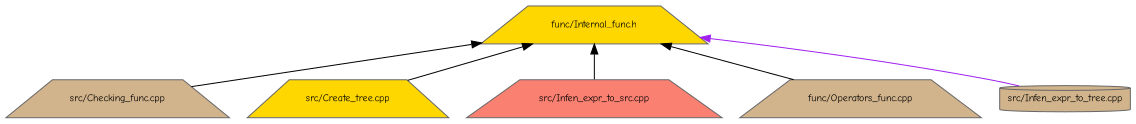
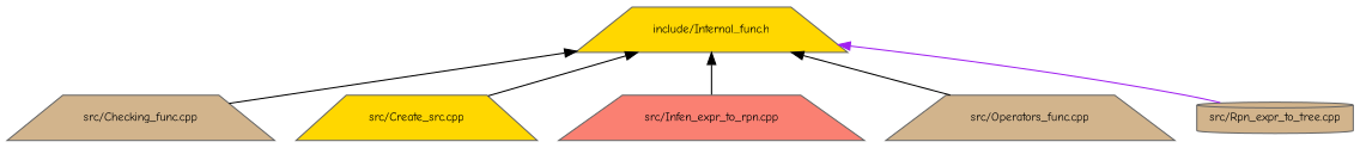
  digraph {
    fontname="Comic Neue"
    node [color=grey40 fillcolor=tan fontname="Comic Neue" fontsize=10 shape=trapezium style=filled]
    edge [color=black dir=back fontname="Comic Neue" fontsize=10 labelfontname=Helvetica labelfontsize=10 style=solid]
-   n1 [color=gray40 fillcolor=gold fontcolor=black height=0.2 label="func/Internal_func.h" width=0.4]
+   n1 [color=gray40 fillcolor=gold fontcolor=black height=0.2 label="include/Internal_func.h" width=0.4]
    n2 [height=0.2 label="src/Checking_func.cpp" width=0.4]
-   n3 [fillcolor=gold height=0.2 label="src/Create_tree.cpp" width=0.4]
-   n4 [fillcolor=salmon height=0.2 label="src/Infen_expr_to_src.cpp" width=0.4]
-   n5 [height=0.2 label="func/Operators_func.cpp" width=0.4]
-   n6 [height=0.2 label="src/Infen_expr_to_tree.cpp" shape=cylinder width=0.4]
+   n3 [fillcolor=gold height=0.2 label="src/Create_src.cpp" width=0.4]
+   n4 [fillcolor=salmon height=0.2 label="src/Infen_expr_to_rpn.cpp" width=0.4]
+   n5 [height=0.2 label="src/Operators_func.cpp" width=0.4]
+   n6 [height=0.2 label="src/Rpn_expr_to_tree.cpp" shape=cylinder width=0.4]
    n1 -> n2
    n1 -> n3
    n1 -> n4
    n1 -> n5
    n1 -> n6 [color=purple]
  }
